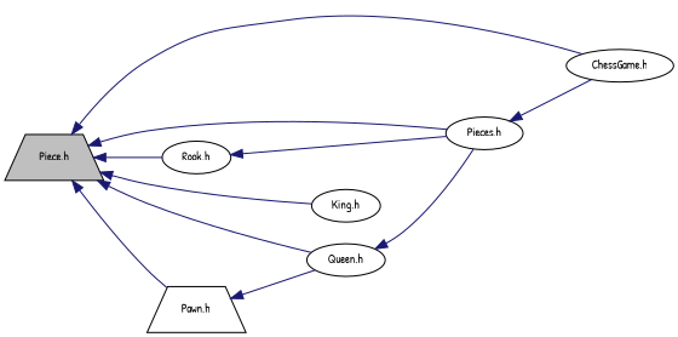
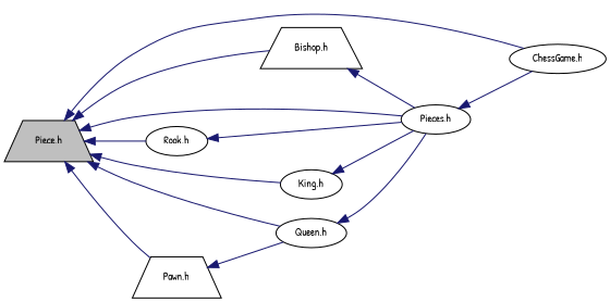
  digraph {
    fontname="Patrick Hand"
    rankdir=LR
    node [color=black fontname="Patrick Hand" fontsize=10 shape=ellipse]
    edge [color=midnightblue dir=back fontname="Patrick Hand" fontsize=10 labelfontname=Helvetica labelfontsize=10 style=solid]
    n1 [fillcolor=grey75 fontcolor=black height=0.2 label="Piece.h" shape=trapezium style=filled width=0.4]
+   n2 [height=0.2 label="Bishop.h" shape=trapezium width=0.4]
    n3 [height=0.2 label="Pieces.h" width=0.4]
    n4 [height=0.2 label="ChessGame.h" width=0.4]
    n5 [height=0.2 label="King.h" width=0.4]
    n6 [height=0.2 label="Queen.h" width=0.4]
    n7 [height=0.2 label="Rook.h" width=0.4]
    n8 [height=0.2 label="Pawn.h" shape=trapezium width=0.4]
+   n1 -> n2
    n1 -> n3
    n1 -> n4
    n1 -> n5
    n1 -> n6
    n1 -> n7
    n1 -> n8
+   n2 -> n3
    n3 -> n4
+   n5 -> n3
    n6 -> n3
    n7 -> n3
    n8 -> n6
  }
